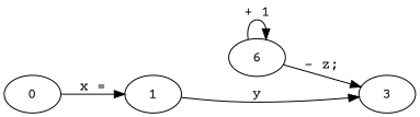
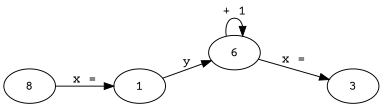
  digraph {
    fontname="Courier Prime"
    rankdir=LR
    node [fontname="Courier Prime"]
    edge [fontname="Courier Prime"]
-   0
+   0 [label=8]
    1
    n3 [label=6]
    3
    0 -> 1 [label="x ="]
-   1 -> 3 [label=y]
+   1 -> n3 [label=y]
    n3 -> n3 [label="+ 1"]
-   n3 -> 3 [label="- z;"]
+   n3 -> 3 [label="x ="]
  }
